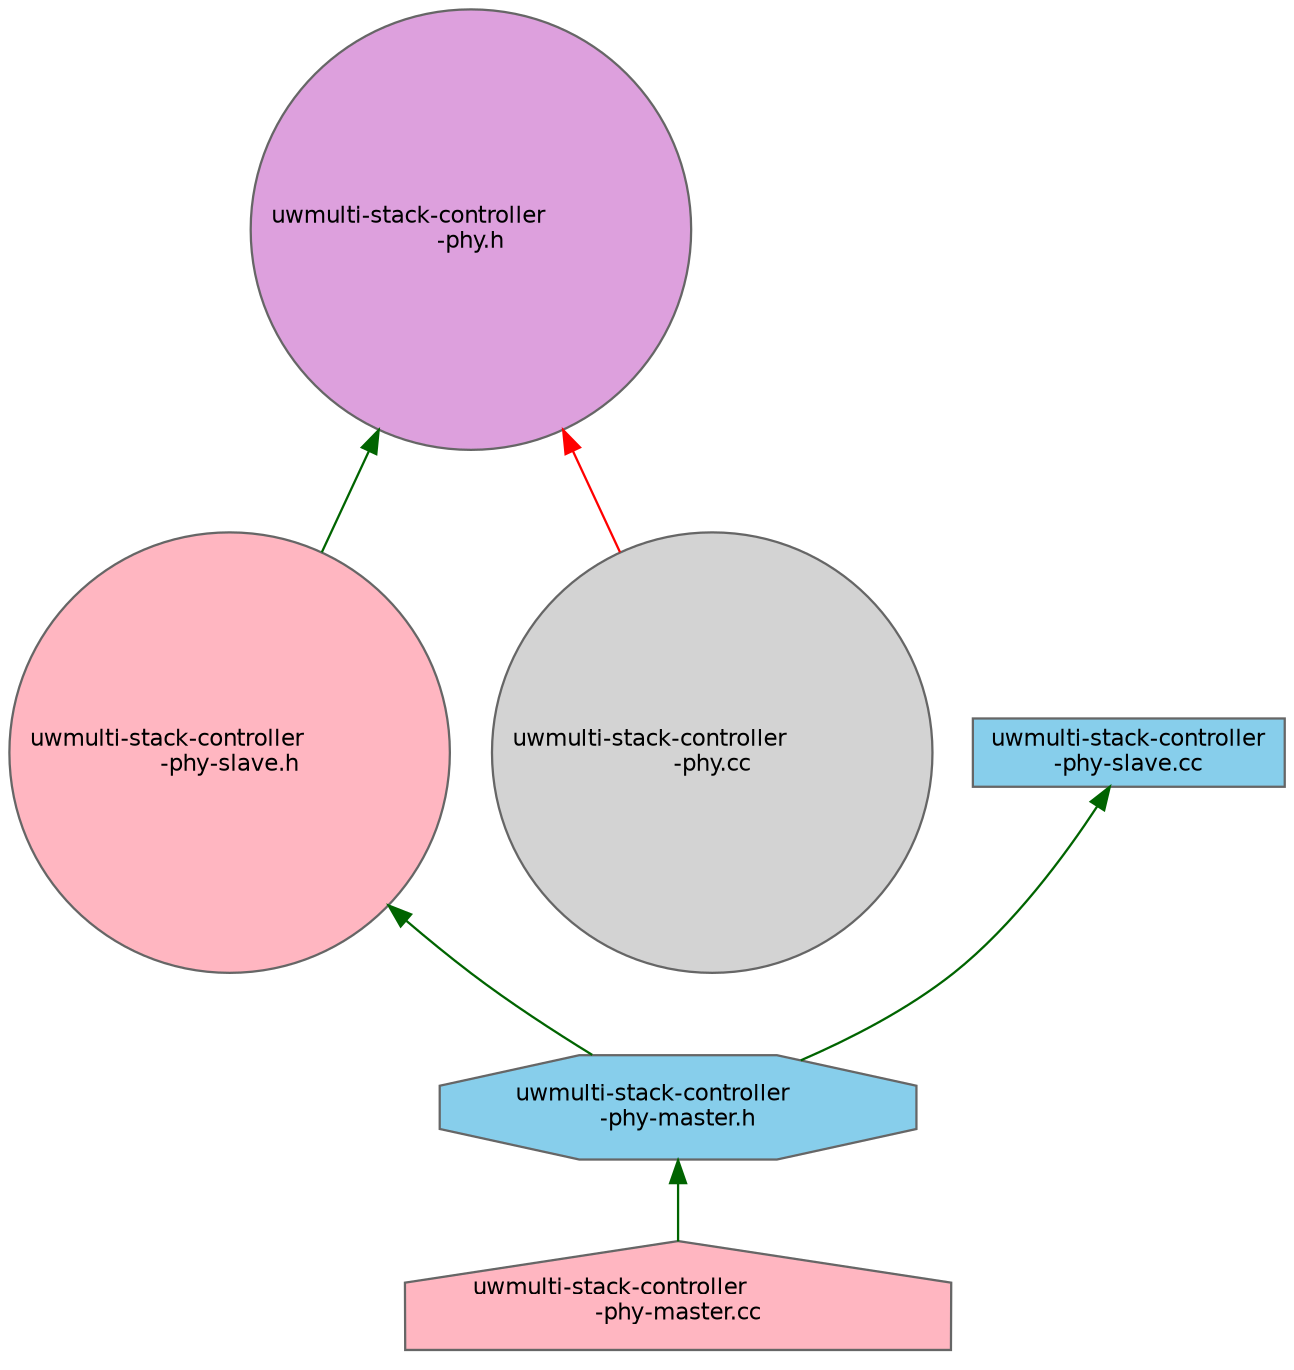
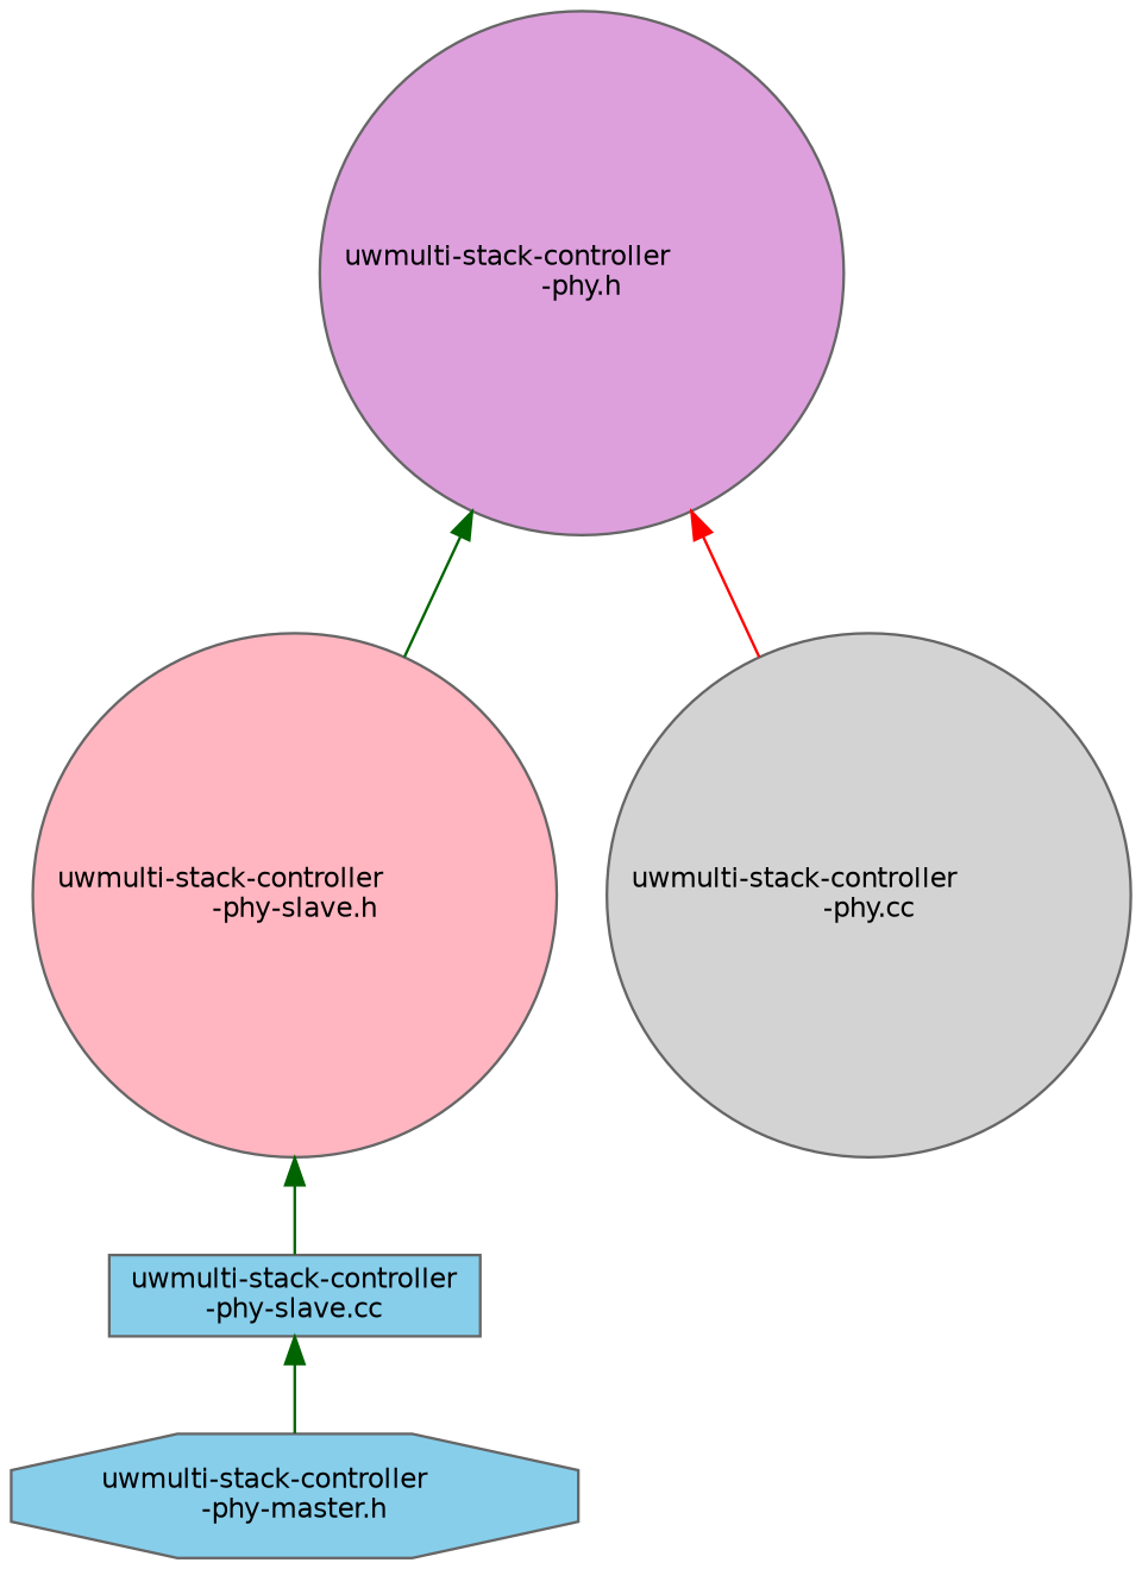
  digraph {
    node [color=grey40 fillcolor=lightpink fontname=Helvetica fontsize=10 shape=circle style=filled]
    edge [color=darkgreen dir=back fontname=Helvetica fontsize=10 labelfontname=Helvetica labelfontsize=10 style=solid]
    n1 [color=gray40 fillcolor=plum fontcolor=black height=0.2 label="uwmulti-stack-controller\l-phy.h" width=0.4]
    n2 [height=0.2 label="uwmulti-stack-controller\l-phy-slave.h" width=0.4]
    n3 [fillcolor=lightgrey height=0.2 label="uwmulti-stack-controller\l-phy.cc" width=0.4]
    n4 [fillcolor=skyblue height=0.2 label="uwmulti-stack-controller\l-phy-master.h" shape=octagon width=0.4]
-   n5 [height=0.2 label="uwmulti-stack-controller\l-phy-master.cc" shape=house width=0.4]
    n6 [fillcolor=skyblue height=0.2 label="uwmulti-stack-controller\l-phy-slave.cc" shape=box width=0.4]
    n1 -> n2
    n1 -> n3 [color=red]
-   n2 -> n4
-   n4 -> n5
+   n2 -> n6
    n6 -> n4
  }
